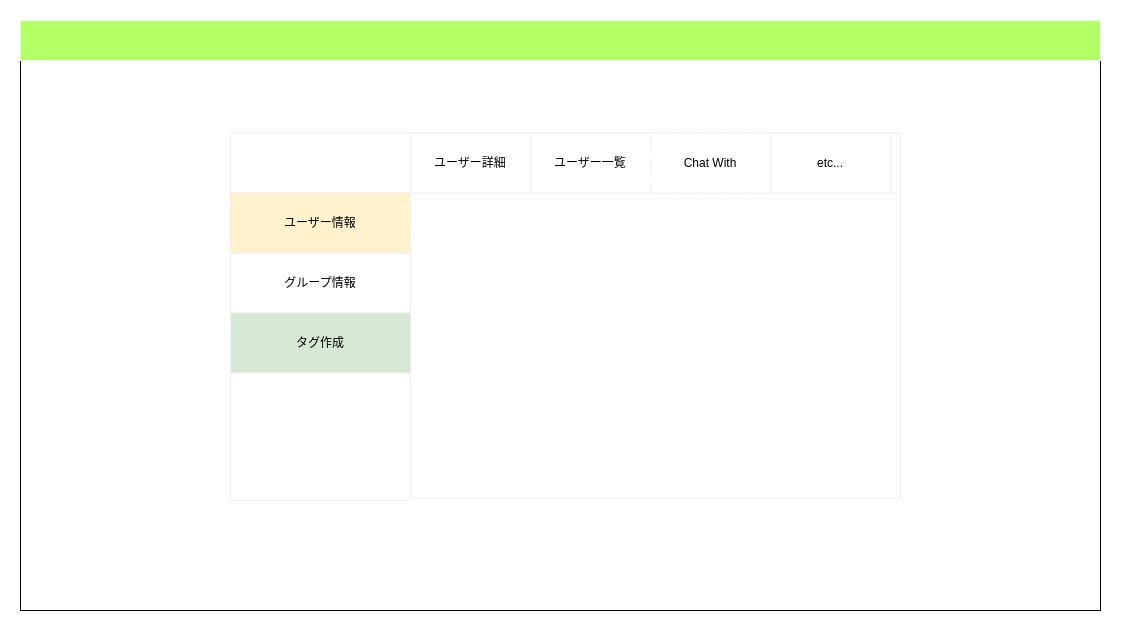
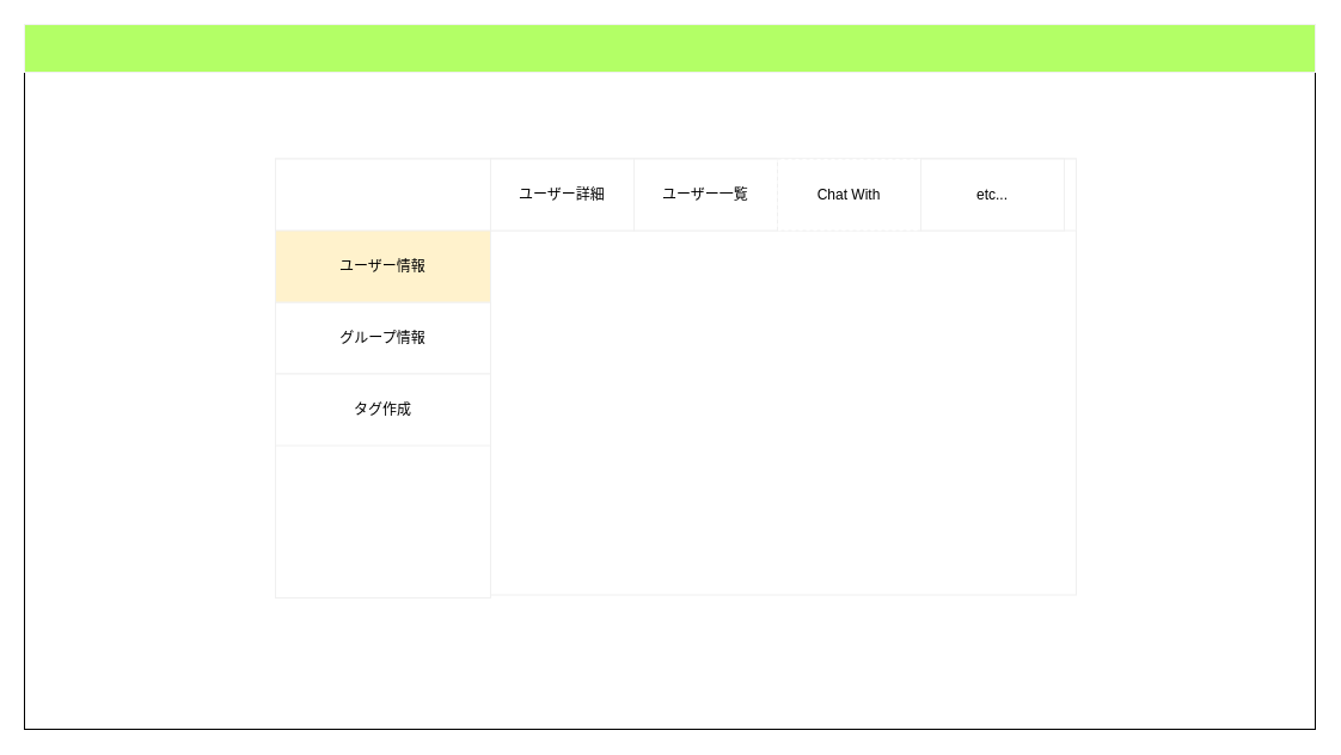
  <mxCell id="0" />
  <mxCell id="1" parent="0" />
  <mxCell id="2" value="" style="rounded=0;whiteSpace=wrap;html=1;fillColor=#FFFFFF;" vertex="1" parent="1"><mxGeometry x="20" y="20" width="1080" height="590" as="geometry" /></mxCell>
  <mxCell id="3" value="" style="rounded=0;whiteSpace=wrap;html=1;strokeColor=#F0F0F0;fillColor=#B3FF66;" vertex="1" parent="1"><mxGeometry x="20" y="20" width="1080" height="40" as="geometry" /></mxCell>
  <mxCell id="4" value="" style="rounded=0;whiteSpace=wrap;html=1;strokeColor=#F0F0F0;fillColor=#FFFFFF;" vertex="1" parent="1"><mxGeometry x="230" y="132.5" width="670" height="365" as="geometry" /></mxCell>
  <mxCell id="5" value="" style="rounded=0;whiteSpace=wrap;html=1;strokeColor=#F0F0F0;fillColor=#FFFFFF;" vertex="1" parent="1"><mxGeometry x="230" y="132.5" width="180" height="367.5" as="geometry" /></mxCell>
  <mxCell id="6" value="グループ情報" style="rounded=0;whiteSpace=wrap;html=1;strokeColor=#F0F0F0;fillColor=#FFFFFF;" vertex="1" parent="1"><mxGeometry x="230" y="252.5" width="180" height="60" as="geometry" /></mxCell>
  <mxCell id="7" value="ユーザー情報" style="rounded=0;whiteSpace=wrap;html=1;strokeColor=#F0F0F0;fillColor=#fff2cc;" vertex="1" parent="1"><mxGeometry x="230" y="192.5" width="180" height="60" as="geometry" /></mxCell>
  <mxCell id="8" value="" style="rounded=0;whiteSpace=wrap;html=1;strokeColor=#F0F0F0;fillColor=#FFFFFF;" vertex="1" parent="1"><mxGeometry x="410" y="132.5" width="490" height="60" as="geometry" /></mxCell>
  <mxCell id="9" value="ユーザー詳細" style="rounded=0;whiteSpace=wrap;html=1;strokeColor=#F0F0F0;fillColor=#FFFFFF;shadow=0;" vertex="1" parent="1"><mxGeometry x="410" y="132.5" width="120" height="60" as="geometry" /></mxCell>
  <mxCell id="10" value="ユーザー一覧&lt;span style=&quot;color: rgba(0 , 0 , 0 , 0) ; font-family: monospace ; font-size: 0px&quot;&gt;%3CmxGraphModel%3E%3Croot%3E%3CmxCell%20id%3D%220%22%2F%3E%3CmxCell%20id%3D%221%22%20parent%3D%220%22%2F%3E%3CmxCell%20id%3D%222%22%20value%3D%22%E3%83%A6%E3%83%BC%E3%82%B6%E3%83%BC%E8%A9%B3%E7%B4%B0%22%20style%3D%22rounded%3D0%3BwhiteSpace%3Dwrap%3Bhtml%3D1%3BstrokeColor%3D%23F0F0F0%3BfillColor%3D%23FFFFFF%3Bshadow%3D0%3B%22%20vertex%3D%221%22%20parent%3D%221%22%3E%3CmxGeometry%20x%3D%22430%22%20y%3D%22152.5%22%20width%3D%22120%22%20height%3D%2260%22%20as%3D%22geometry%22%2F%3E%3C%2FmxCell%3E%3C%2Froot%3E%3C%2FmxGraphModel%3E&lt;/span&gt;" style="rounded=0;whiteSpace=wrap;html=1;strokeColor=#F0F0F0;fillColor=#FFFFFF;shadow=0;" vertex="1" parent="1"><mxGeometry x="530" y="132.5" width="120" height="60" as="geometry" /></mxCell>
  <mxCell id="11" value="Chat With" style="rounded=0;whiteSpace=wrap;html=1;strokeColor=#F0F0F0;fillColor=#FFFFFF;shadow=0;dashed=1;" vertex="1" parent="1"><mxGeometry x="650" y="132.5" width="120" height="60" as="geometry" /></mxCell>
  <mxCell id="12" value="etc..." style="rounded=0;whiteSpace=wrap;html=1;strokeColor=#F0F0F0;fillColor=#FFFFFF;shadow=0;" vertex="1" parent="1"><mxGeometry x="770" y="132.5" width="120" height="60" as="geometry" /></mxCell>
- <mxCell id="13" value="タグ作成" style="rounded=0;whiteSpace=wrap;html=1;strokeColor=#F0F0F0;fillColor=#d5e8d4;" vertex="1" parent="1"><mxGeometry x="230" y="312.5" width="180" height="60" as="geometry" /></mxCell>
+ <mxCell id="13" value="タグ作成" style="rounded=0;whiteSpace=wrap;html=1;strokeColor=#F0F0F0;fillColor=#FFFFFF;" vertex="1" parent="1"><mxGeometry x="230" y="312.5" width="180" height="60" as="geometry" /></mxCell>
